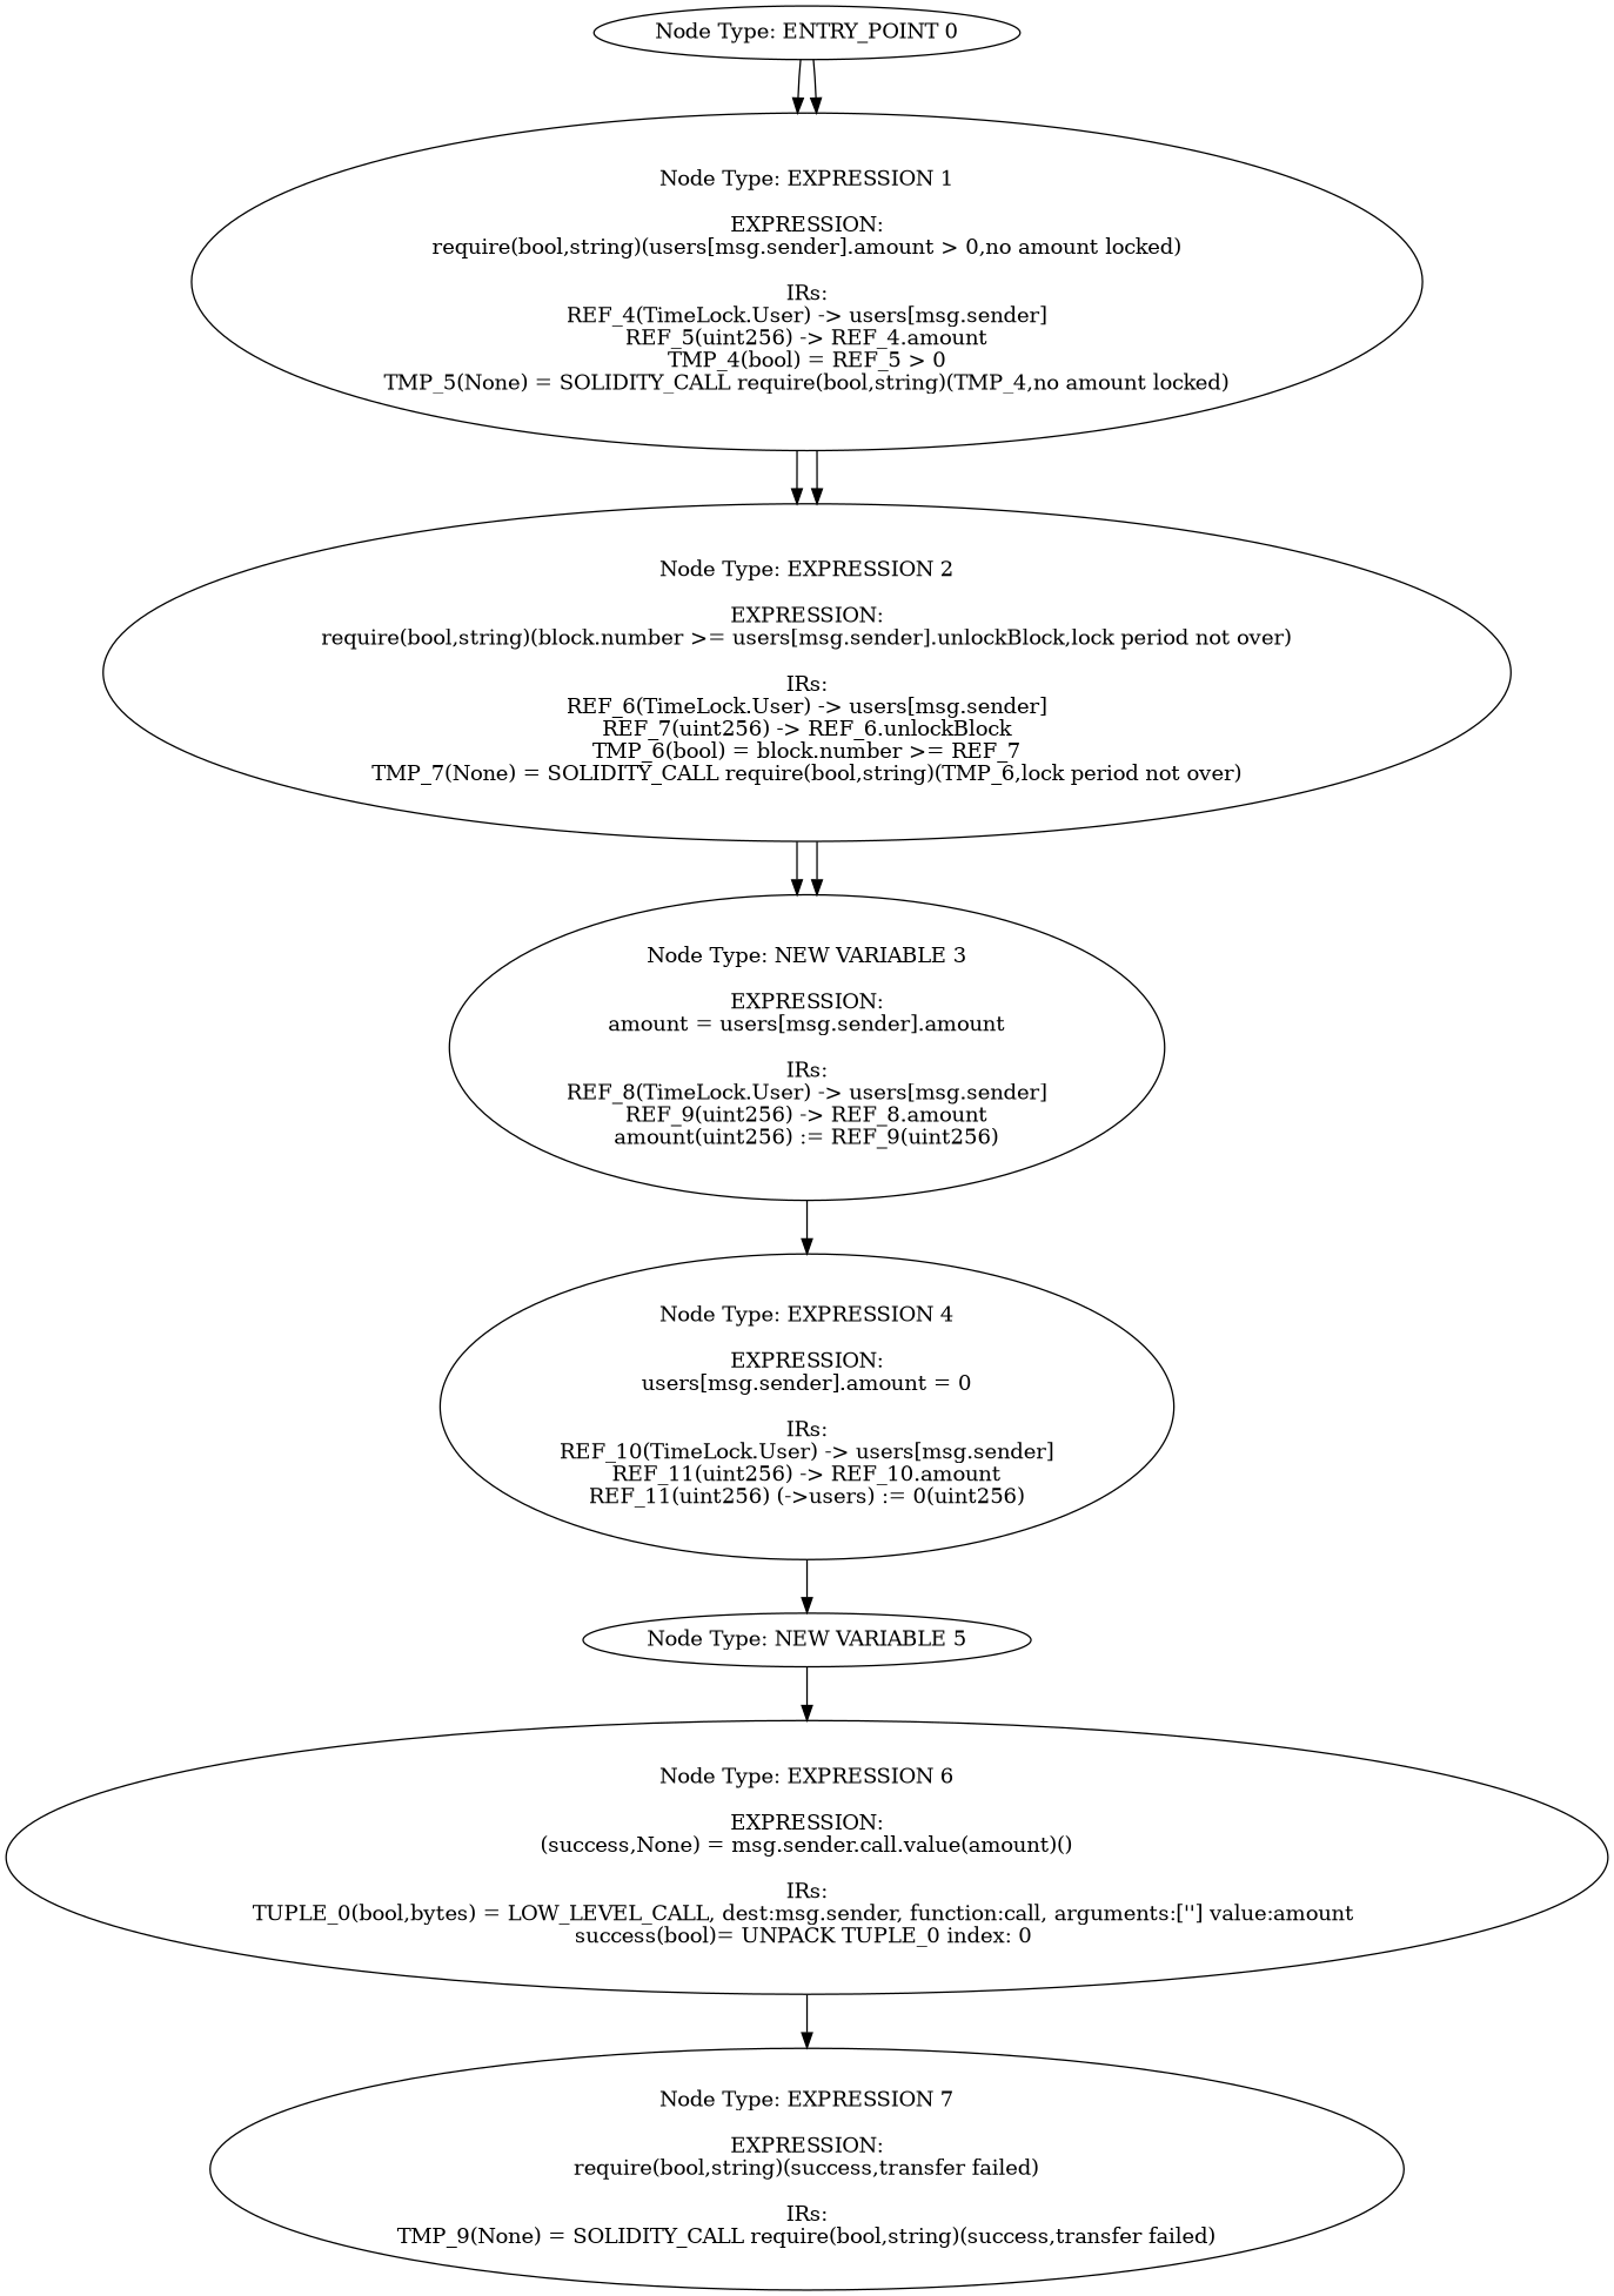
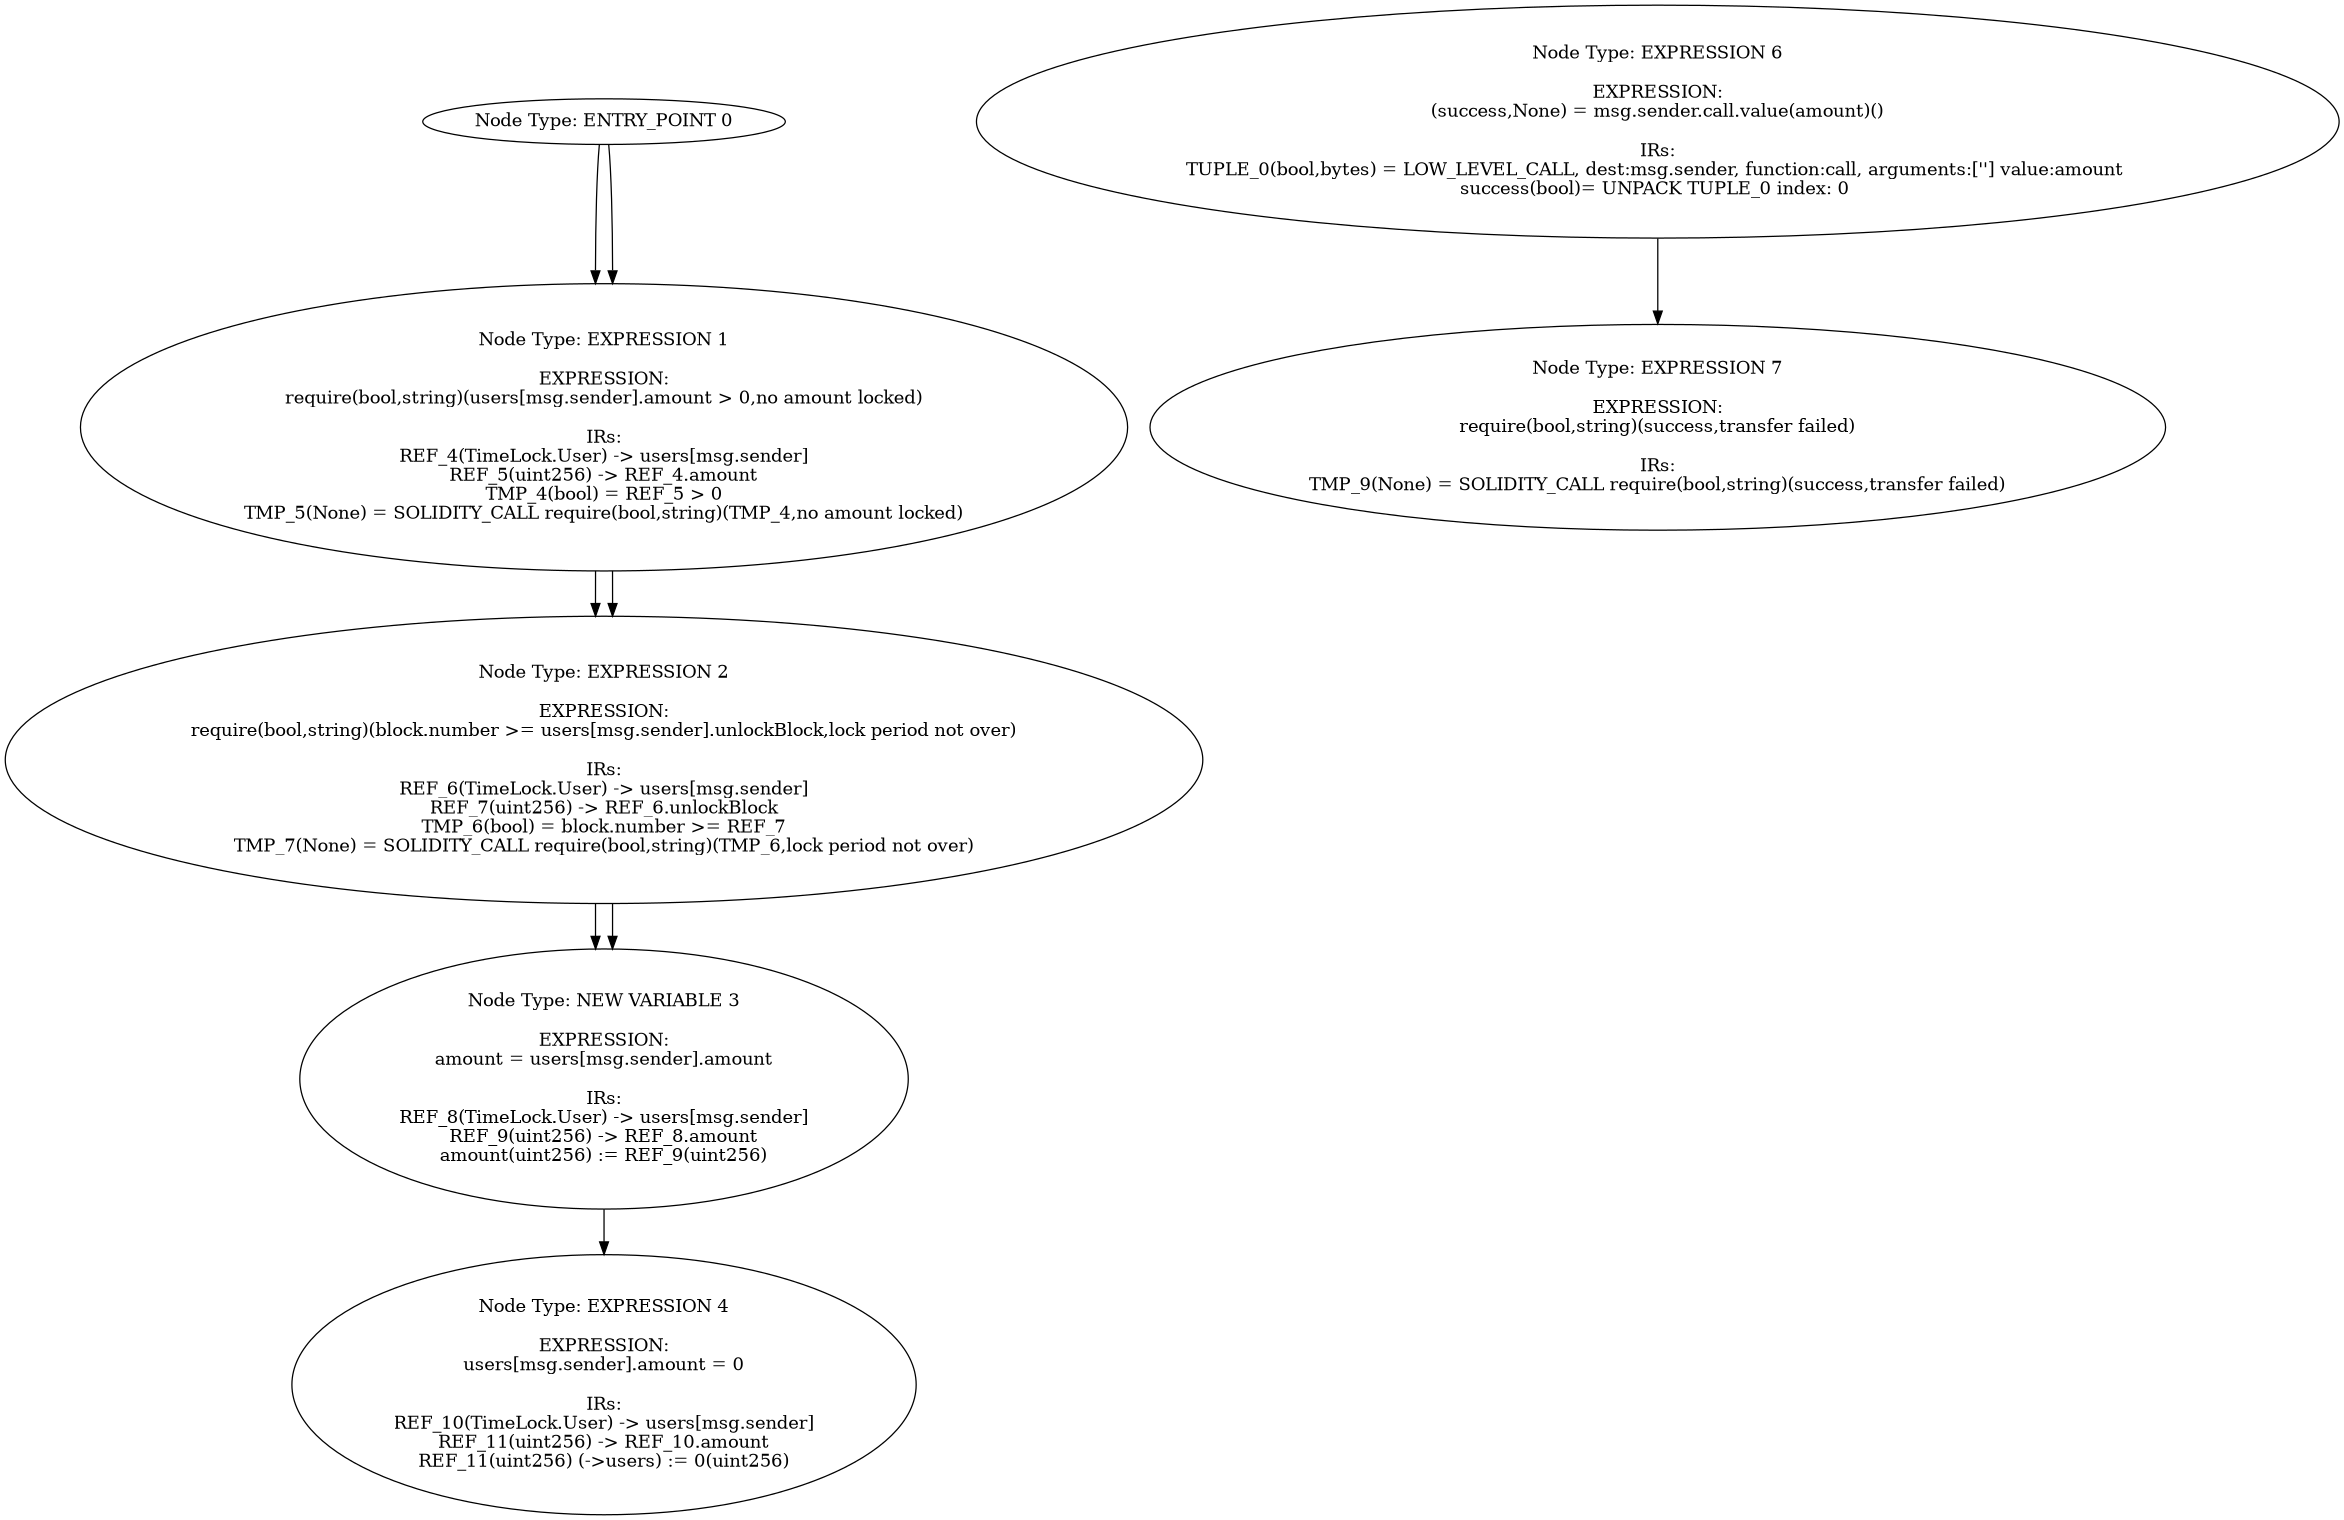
  digraph {
    n1 [label="Node Type: ENTRY_POINT 0\n"]
    n2 [label="Node Type: EXPRESSION 1\n\nEXPRESSION:\nrequire(bool,string)(users[msg.sender].amount > 0,no amount locked)\n\nIRs:\nREF_4(TimeLock.User) -> users[msg.sender]\nREF_5(uint256) -> REF_4.amount\nTMP_4(bool) = REF_5 > 0\nTMP_5(None) = SOLIDITY_CALL require(bool,string)(TMP_4,no amount locked)"]
    n3 [label="Node Type: EXPRESSION 2\n\nEXPRESSION:\nrequire(bool,string)(block.number >= users[msg.sender].unlockBlock,lock period not over)\n\nIRs:\nREF_6(TimeLock.User) -> users[msg.sender]\nREF_7(uint256) -> REF_6.unlockBlock\nTMP_6(bool) = block.number >= REF_7\nTMP_7(None) = SOLIDITY_CALL require(bool,string)(TMP_6,lock period not over)"]
    n4 [label="Node Type: NEW VARIABLE 3\n\nEXPRESSION:\namount = users[msg.sender].amount\n\nIRs:\nREF_8(TimeLock.User) -> users[msg.sender]\nREF_9(uint256) -> REF_8.amount\namount(uint256) := REF_9(uint256)"]
    n5 [label="Node Type: EXPRESSION 4\n\nEXPRESSION:\nusers[msg.sender].amount = 0\n\nIRs:\nREF_10(TimeLock.User) -> users[msg.sender]\nREF_11(uint256) -> REF_10.amount\nREF_11(uint256) (->users) := 0(uint256)"]
-   n6 [label="Node Type: NEW VARIABLE 5\n"]
    n7 [label="Node Type: EXPRESSION 6\n\nEXPRESSION:\n(success,None) = msg.sender.call.value(amount)()\n\nIRs:\nTUPLE_0(bool,bytes) = LOW_LEVEL_CALL, dest:msg.sender, function:call, arguments:[''] value:amount \nsuccess(bool)= UNPACK TUPLE_0 index: 0 "]
    n8 [label="Node Type: EXPRESSION 7\n\nEXPRESSION:\nrequire(bool,string)(success,transfer failed)\n\nIRs:\nTMP_9(None) = SOLIDITY_CALL require(bool,string)(success,transfer failed)"]
    n1 -> n2
    n1 -> n2
    n2 -> n3
    n2 -> n3
    n3 -> n4
    n3 -> n4
    n4 -> n5
-   n5 -> n6
-   n6 -> n7
    n7 -> n8
  }
